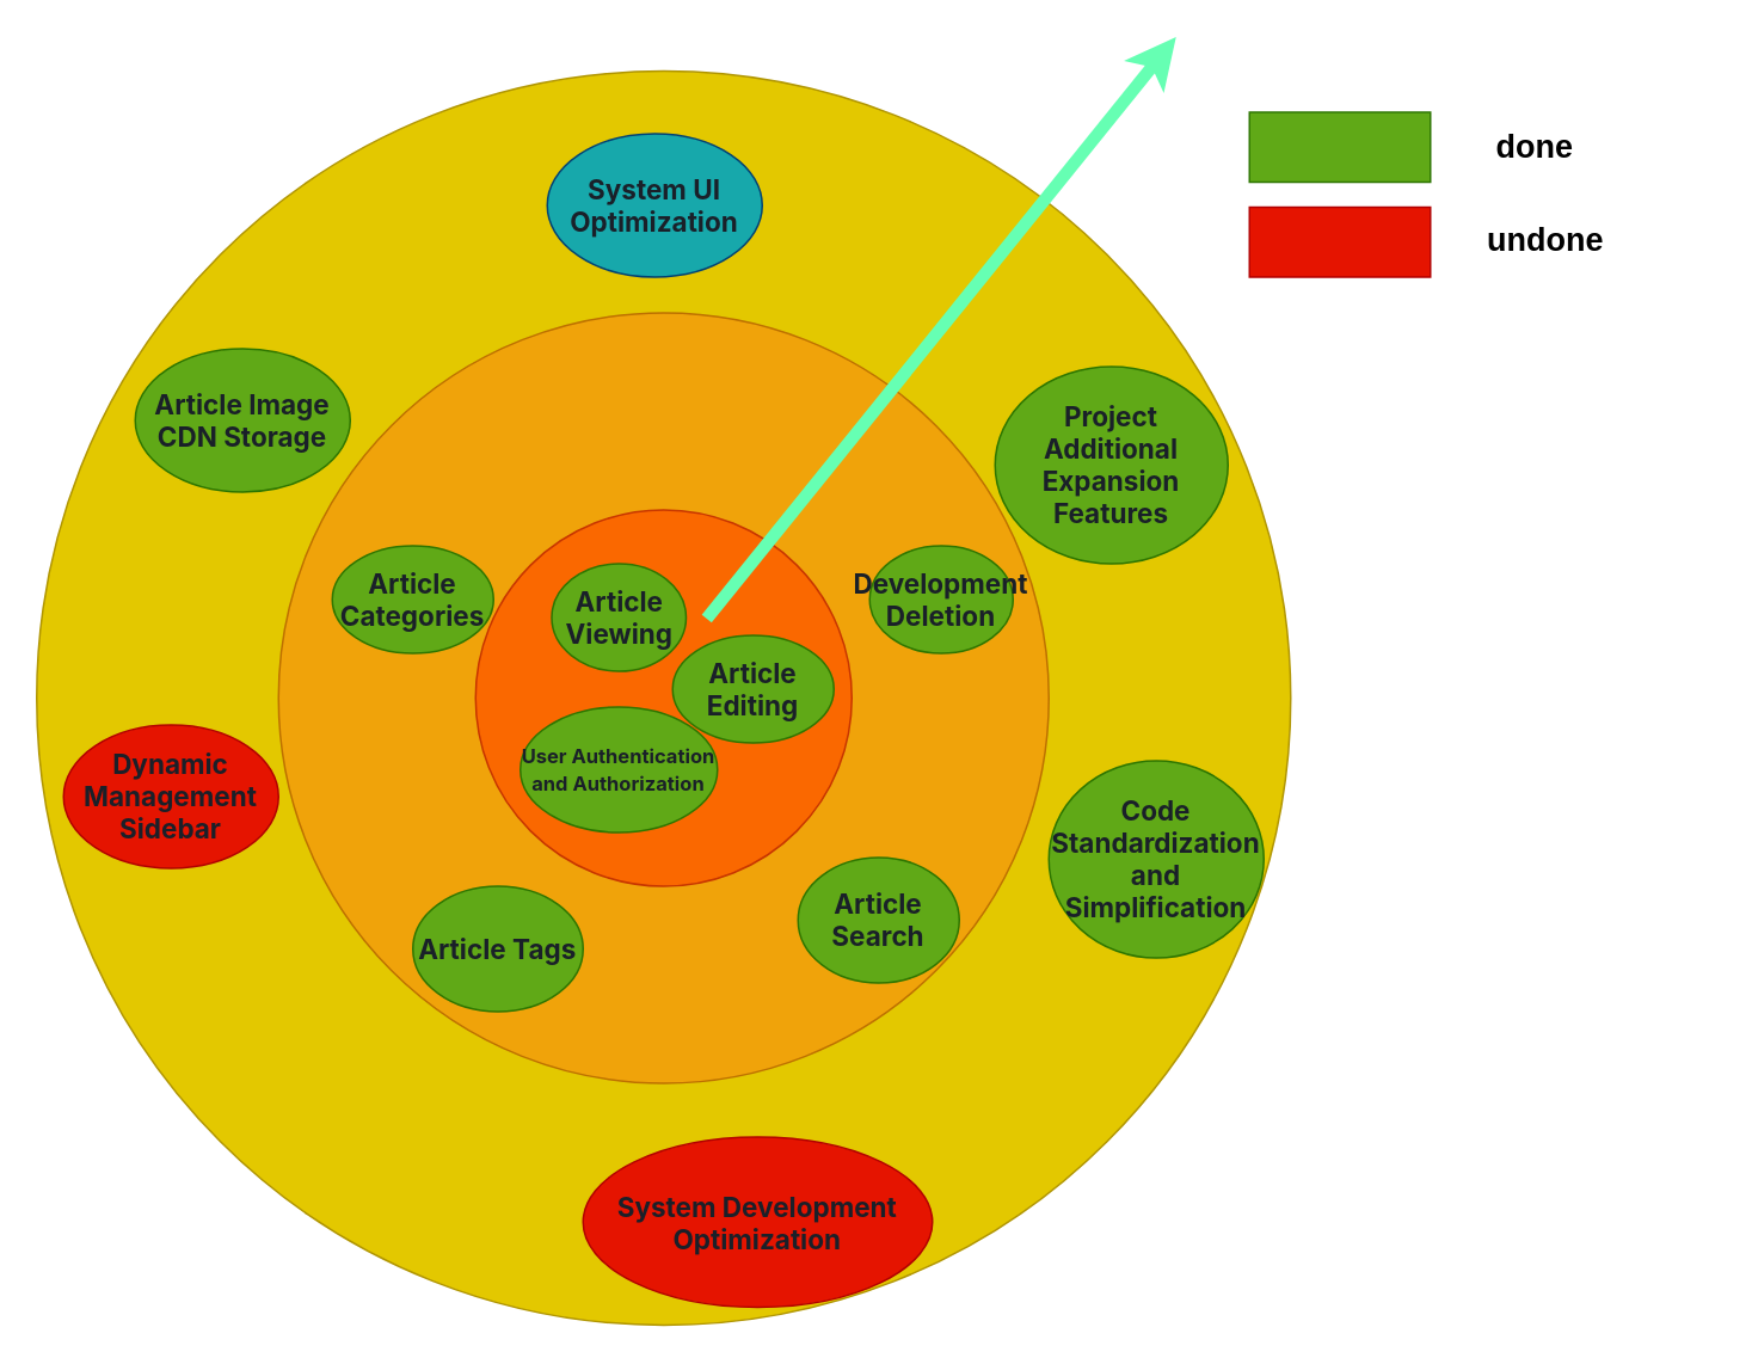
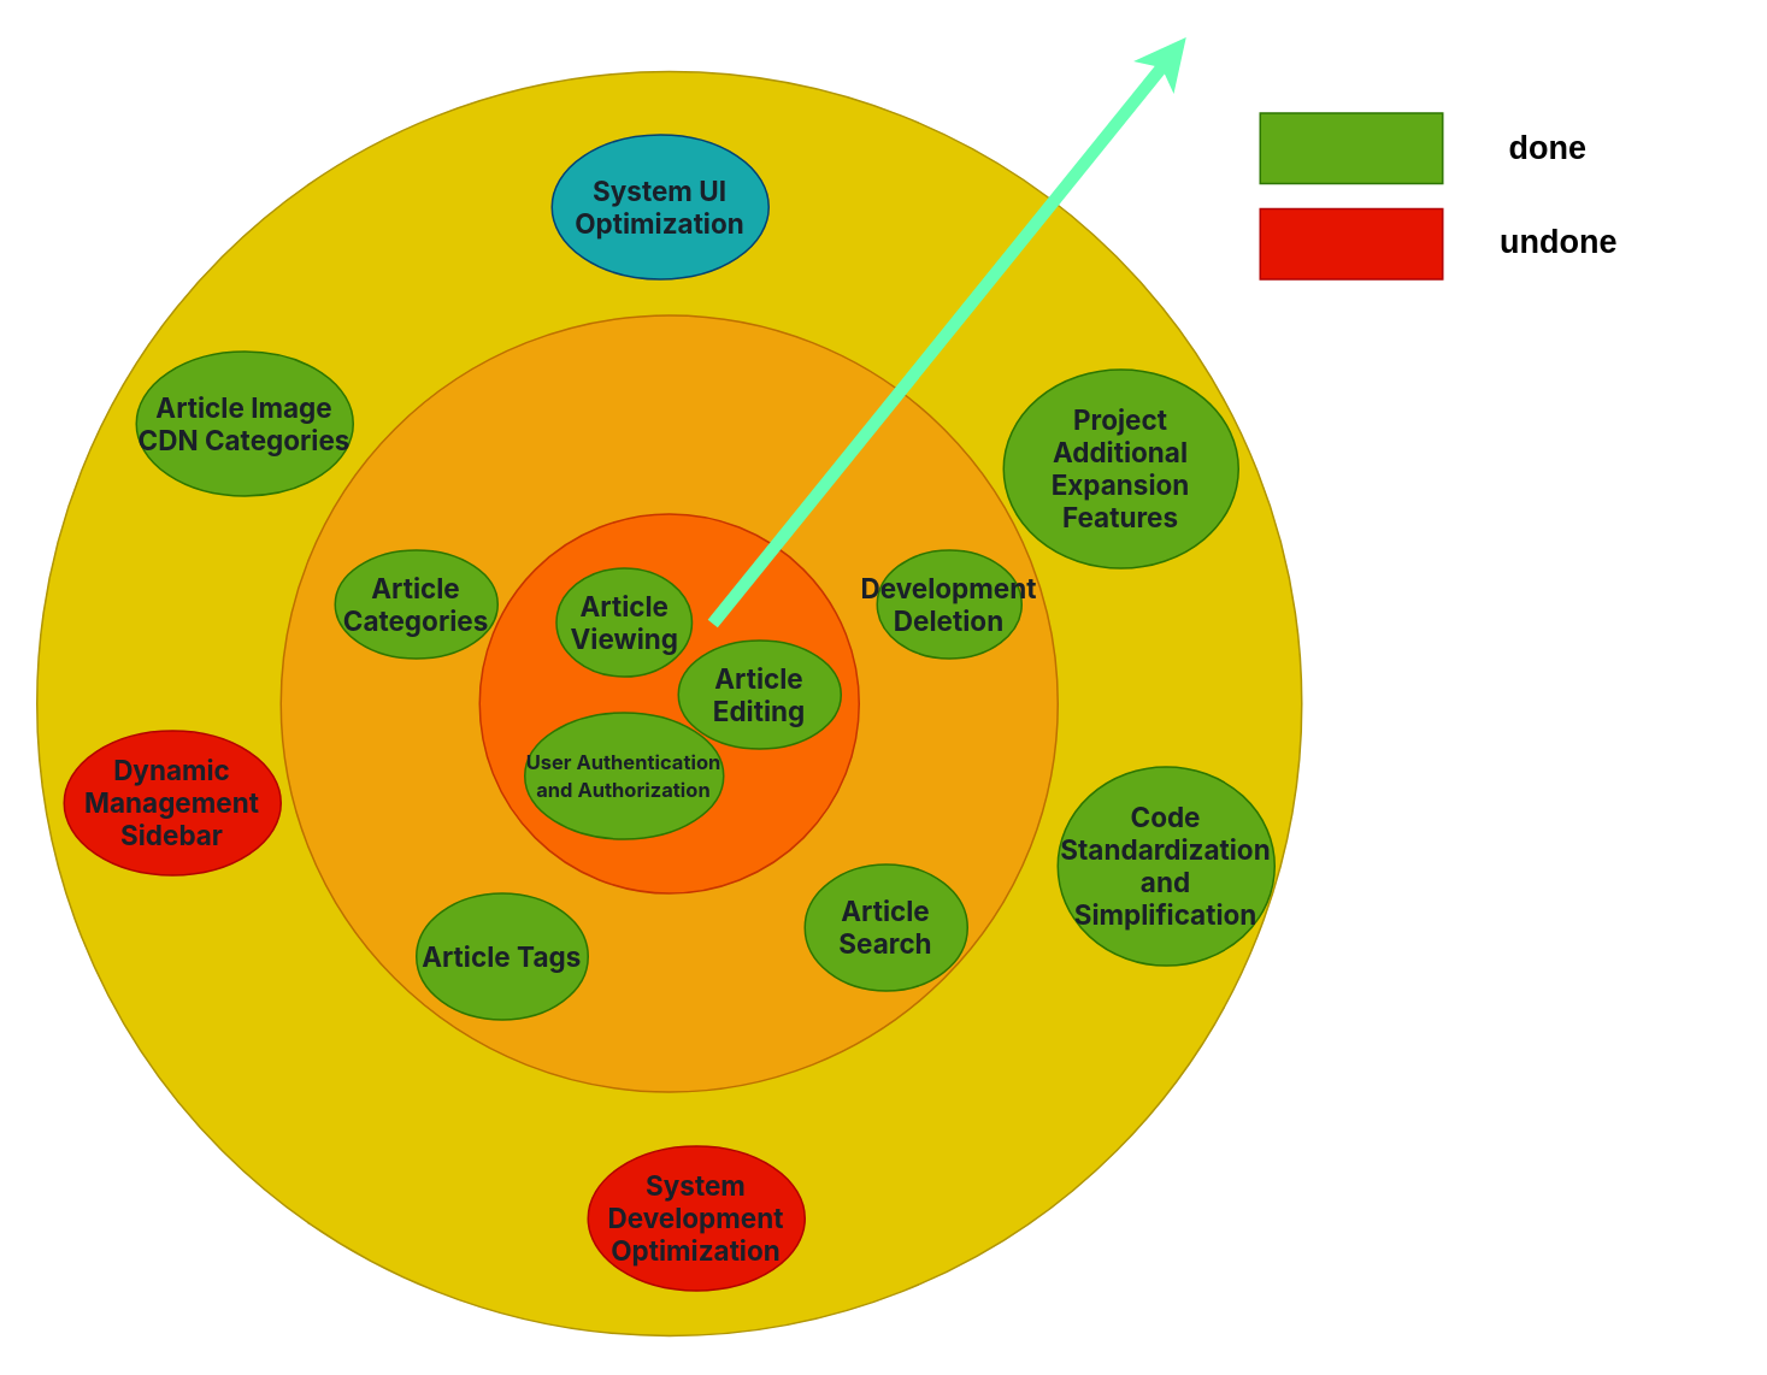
  <mxCell id="0" />
  <mxCell id="1" parent="0" />
  <mxCell id="2" value="" style="ellipse;aspect=fixed;fillColor=#e3c800;fontColor=#000000;strokeColor=#B09500;fontStyle=1" parent="1" vertex="1"><mxGeometry x="20" y="39" width="700" height="700" as="geometry" /></mxCell>
  <mxCell id="3" value="" style="ellipse;whiteSpace=wrap;html=1;aspect=fixed;fillColor=#f0a30a;fontColor=#000000;strokeColor=#BD7000;fontStyle=1" parent="1" vertex="1"><mxGeometry x="155" y="174" width="430" height="430" as="geometry" /></mxCell>
  <mxCell id="4" value="" style="ellipse;whiteSpace=wrap;html=1;aspect=fixed;fillColor=#fa6800;fontColor=#000000;strokeColor=#C73500;fontStyle=1" parent="1" vertex="1"><mxGeometry x="265" y="284" width="210" height="210" as="geometry" /></mxCell>
  <mxCell id="5" value="&lt;div style=&quot;&quot;&gt;&lt;font color=&quot;#1a2029&quot; face=&quot;-apple-system, BlinkMacSystemFont, Segoe UI, Noto Sans, Helvetica, Arial, sans-serif, Apple Color Emoji, Segoe UI Emoji&quot;&gt;&lt;span style=&quot;font-size: 15px;&quot;&gt;Article Viewing&lt;/span&gt;&lt;/font&gt;&lt;/div&gt;" style="ellipse;whiteSpace=wrap;html=1;fillColor=#60a917;fontColor=#ffffff;strokeColor=#2D7600;fontStyle=1" parent="1" vertex="1"><mxGeometry x="307.5" y="314" width="75" height="60" as="geometry" /></mxCell>
  <mxCell id="6" value="&lt;div style=&quot;&quot;&gt;&lt;span style=&quot;background-color: initial; font-size: 11px;&quot;&gt;&lt;font color=&quot;#1a2029&quot; face=&quot;-apple-system, BlinkMacSystemFont, Segoe UI, Noto Sans, Helvetica, Arial, sans-serif, Apple Color Emoji, Segoe UI Emoji&quot;&gt;User Authentication and Authorization&lt;/font&gt;&lt;/span&gt;&lt;/div&gt;" style="ellipse;whiteSpace=wrap;html=1;fillColor=#60a917;fontColor=#ffffff;strokeColor=#2D7600;align=center;fontStyle=1" parent="1" vertex="1"><mxGeometry x="290" y="394" width="110" height="70" as="geometry" /></mxCell>
  <mxCell id="7" value="&lt;div style=&quot;&quot;&gt;&lt;span style=&quot;background-color: initial; font-size: 15px;&quot;&gt;&lt;font color=&quot;#1a2029&quot; face=&quot;-apple-system, BlinkMacSystemFont, Segoe UI, Noto Sans, Helvetica, Arial, sans-serif, Apple Color Emoji, Segoe UI Emoji&quot;&gt;Article Editing&lt;/font&gt;&lt;/span&gt;&lt;/div&gt;" style="ellipse;whiteSpace=wrap;html=1;fillColor=#60a917;fontColor=#ffffff;strokeColor=#2D7600;align=center;fontStyle=1" parent="1" vertex="1"><mxGeometry x="375" y="354" width="90" height="60" as="geometry" /></mxCell>
  <mxCell id="8" value="&lt;div style=&quot;&quot;&gt;&lt;span style=&quot;background-color: initial; font-size: 15px;&quot;&gt;&lt;font color=&quot;#1a2029&quot; face=&quot;-apple-system, BlinkMacSystemFont, Segoe UI, Noto Sans, Helvetica, Arial, sans-serif, Apple Color Emoji, Segoe UI Emoji&quot;&gt;Article Categories&lt;/font&gt;&lt;/span&gt;&lt;/div&gt;" style="ellipse;whiteSpace=wrap;html=1;fillColor=#60a917;fontColor=#ffffff;strokeColor=#2D7600;align=center;fontStyle=1" parent="1" vertex="1"><mxGeometry x="185" y="304" width="90" height="60" as="geometry" /></mxCell>
  <mxCell id="9" value="&lt;div style=&quot;text-align: left;&quot;&gt;&lt;span style=&quot;background-color: initial; font-size: 15px;&quot;&gt;&lt;font color=&quot;#1a2029&quot; face=&quot;-apple-system, BlinkMacSystemFont, Segoe UI, Noto Sans, Helvetica, Arial, sans-serif, Apple Color Emoji, Segoe UI Emoji&quot;&gt;Article Tags&lt;/font&gt;&lt;/span&gt;&lt;/div&gt;" style="ellipse;whiteSpace=wrap;html=1;fillColor=#60a917;fontColor=#ffffff;strokeColor=#2D7600;fontStyle=1" parent="1" vertex="1"><mxGeometry x="230" y="494" width="95" height="70" as="geometry" /></mxCell>
  <mxCell id="10" value="&lt;div style=&quot;&quot;&gt;&lt;span style=&quot;background-color: initial; font-size: 15px;&quot;&gt;&lt;font color=&quot;#1a2029&quot; face=&quot;-apple-system, BlinkMacSystemFont, Segoe UI, Noto Sans, Helvetica, Arial, sans-serif, Apple Color Emoji, Segoe UI Emoji&quot;&gt;Article Search&lt;/font&gt;&lt;/span&gt;&lt;/div&gt;" style="ellipse;whiteSpace=wrap;html=1;fillColor=#60a917;fontColor=#ffffff;strokeColor=#2D7600;align=center;fontStyle=1" parent="1" vertex="1"><mxGeometry x="445" y="478" width="90" height="70" as="geometry" /></mxCell>
  <mxCell id="11" value="&lt;div style=&quot;&quot;&gt;&lt;span style=&quot;background-color: initial; font-size: 15px;&quot;&gt;&lt;font color=&quot;#1a2029&quot; face=&quot;-apple-system, BlinkMacSystemFont, Segoe UI, Noto Sans, Helvetica, Arial, sans-serif, Apple Color Emoji, Segoe UI Emoji&quot;&gt;Development Deletion&lt;/font&gt;&lt;/span&gt;&lt;/div&gt;" style="ellipse;whiteSpace=wrap;html=1;fillColor=#60a917;fontColor=#ffffff;strokeColor=#2D7600;align=center;fontStyle=1" parent="1" vertex="1"><mxGeometry x="485" y="304" width="80" height="60" as="geometry" /></mxCell>
  <mxCell id="12" value="&lt;div style=&quot;&quot;&gt;&lt;span style=&quot;background-color: initial; font-size: 15px;&quot;&gt;&lt;font color=&quot;#1a2029&quot; face=&quot;-apple-system, BlinkMacSystemFont, Segoe UI, Noto Sans, Helvetica, Arial, sans-serif, Apple Color Emoji, Segoe UI Emoji&quot;&gt;&lt;span&gt;System UI Optimization&lt;/span&gt;&lt;/font&gt;&lt;/span&gt;&lt;/div&gt;" style="ellipse;whiteSpace=wrap;html=1;fillColor=#17a8ab;strokeColor=#004275;fontColor=#ffffff;align=center;fontStyle=1" parent="1" vertex="1"><mxGeometry x="305" y="74" width="120" height="80" as="geometry" /></mxCell>
- <mxCell id="13" value="&lt;div style=&quot;&quot;&gt;&lt;span style=&quot;background-color: initial; font-size: 15px;&quot;&gt;&lt;font color=&quot;#1a2029&quot; face=&quot;-apple-system, BlinkMacSystemFont, Segoe UI, Noto Sans, Helvetica, Arial, sans-serif, Apple Color Emoji, Segoe UI Emoji&quot;&gt;&lt;span&gt;Article Image CDN Storage&lt;/span&gt;&lt;/font&gt;&lt;/span&gt;&lt;/div&gt;" style="ellipse;whiteSpace=wrap;html=1;fillColor=#60a917;fontColor=#ffffff;strokeColor=#2D7600;align=center;fontStyle=1" parent="1" vertex="1"><mxGeometry x="75" y="194" width="120" height="80" as="geometry" /></mxCell>
+ <mxCell id="13" value="&lt;div style=&quot;&quot;&gt;&lt;span style=&quot;background-color: initial; font-size: 15px;&quot;&gt;&lt;font color=&quot;#1a2029&quot; face=&quot;-apple-system, BlinkMacSystemFont, Segoe UI, Noto Sans, Helvetica, Arial, sans-serif, Apple Color Emoji, Segoe UI Emoji&quot;&gt;&lt;span&gt;Article Image CDN Categories&lt;/span&gt;&lt;/font&gt;&lt;/span&gt;&lt;/div&gt;" style="ellipse;whiteSpace=wrap;html=1;fillColor=#60a917;fontColor=#ffffff;strokeColor=#2D7600;align=center;fontStyle=1" parent="1" vertex="1"><mxGeometry x="75" y="194" width="120" height="80" as="geometry" /></mxCell>
  <mxCell id="14" value="&lt;div style=&quot;&quot;&gt;&lt;span style=&quot;background-color: initial; font-size: 15px;&quot;&gt;&lt;font color=&quot;#1a2029&quot; face=&quot;-apple-system, BlinkMacSystemFont, Segoe UI, Noto Sans, Helvetica, Arial, sans-serif, Apple Color Emoji, Segoe UI Emoji&quot;&gt;Dynamic Management Sidebar&lt;/font&gt;&lt;/span&gt;&lt;/div&gt;" style="ellipse;whiteSpace=wrap;html=1;fillColor=#e51400;fontColor=#ffffff;strokeColor=#B20000;align=center;fontStyle=1" parent="1" vertex="1"><mxGeometry x="35" y="404" width="120" height="80" as="geometry" /></mxCell>
- <mxCell id="15" value="&lt;div style=&quot;&quot;&gt;&lt;span style=&quot;background-color: initial; font-size: 15px;&quot;&gt;&lt;font color=&quot;#1a2029&quot; face=&quot;-apple-system, BlinkMacSystemFont, Segoe UI, Noto Sans, Helvetica, Arial, sans-serif, Apple Color Emoji, Segoe UI Emoji&quot;&gt;System Development Optimization&lt;/font&gt;&lt;/span&gt;&lt;/div&gt;" style="ellipse;whiteSpace=wrap;html=1;fillColor=#e51400;fontColor=#ffffff;strokeColor=#B20000;align=center;fontStyle=1" parent="1" vertex="1"><mxGeometry x="325" y="634" width="195" height="95" as="geometry" /></mxCell>
+ <mxCell id="15" value="&lt;div style=&quot;&quot;&gt;&lt;span style=&quot;background-color: initial; font-size: 15px;&quot;&gt;&lt;font color=&quot;#1a2029&quot; face=&quot;-apple-system, BlinkMacSystemFont, Segoe UI, Noto Sans, Helvetica, Arial, sans-serif, Apple Color Emoji, Segoe UI Emoji&quot;&gt;System Development Optimization&lt;/font&gt;&lt;/span&gt;&lt;/div&gt;" style="ellipse;whiteSpace=wrap;html=1;fillColor=#e51400;fontColor=#ffffff;strokeColor=#B20000;align=center;fontStyle=1" parent="1" vertex="1"><mxGeometry x="325" y="634" width="120" height="80" as="geometry" /></mxCell>
  <mxCell id="16" value="&lt;div style=&quot;&quot;&gt;&lt;span style=&quot;background-color: initial; font-size: 15px;&quot;&gt;&lt;font color=&quot;#1a2029&quot; face=&quot;-apple-system, BlinkMacSystemFont, Segoe UI, Noto Sans, Helvetica, Arial, sans-serif, Apple Color Emoji, Segoe UI Emoji&quot;&gt;Code Standardization and Simplification&lt;/font&gt;&lt;/span&gt;&lt;/div&gt;" style="ellipse;whiteSpace=wrap;html=1;fillColor=#60a917;fontColor=#ffffff;strokeColor=#2D7600;align=center;fontStyle=1" parent="1" vertex="1"><mxGeometry x="585" y="424" width="120" height="110" as="geometry" /></mxCell>
  <mxCell id="17" value="&lt;div style=&quot;&quot;&gt;&lt;span style=&quot;background-color: initial; font-size: 15px;&quot;&gt;&lt;font color=&quot;#1a2029&quot; face=&quot;-apple-system, BlinkMacSystemFont, Segoe UI, Noto Sans, Helvetica, Arial, sans-serif, Apple Color Emoji, Segoe UI Emoji&quot;&gt;Project Additional Expansion Features&lt;/font&gt;&lt;/span&gt;&lt;/div&gt;" style="ellipse;whiteSpace=wrap;html=1;fillColor=#60a917;fontColor=#ffffff;strokeColor=#2D7600;fontStyle=1;align=center;" parent="1" vertex="1"><mxGeometry x="555" y="204" width="130" height="110" as="geometry" /></mxCell>
  <mxCell id="18" value="" style="rounded=0;whiteSpace=wrap;html=1;fillColor=#60a917;fontColor=#ffffff;strokeColor=#2D7600;" parent="1" vertex="1"><mxGeometry x="697" y="62" width="101" height="39" as="geometry" /></mxCell>
  <mxCell id="19" value="&lt;font style=&quot;font-size: 18px;&quot;&gt;&lt;b&gt;done&lt;/b&gt;&lt;/font&gt;" style="text;whiteSpace=wrap;html=1;" parent="1" vertex="1"><mxGeometry x="832.998" y="65.002" width="57" height="36" as="geometry" /></mxCell>
  <mxCell id="20" value="&lt;font style=&quot;font-size: 18px;&quot;&gt;&lt;b&gt;undone&lt;/b&gt;&lt;/font&gt;" style="text;whiteSpace=wrap;html=1;" parent="1" vertex="1"><mxGeometry x="828" y="116.5" width="127.35" height="36" as="geometry" /></mxCell>
  <mxCell id="21" value="" style="rounded=0;whiteSpace=wrap;html=1;fillColor=#e51400;fontColor=#ffffff;strokeColor=#B20000;" parent="1" vertex="1"><mxGeometry x="697" y="115" width="101" height="39" as="geometry" /></mxCell>
  <mxCell id="22" value="" style="endArrow=classic;html=1;rounded=0;strokeWidth=7;strokeColor=#66FFB3;" edge="1" parent="1"><mxGeometry width="50" height="50" relative="1" as="geometry"><mxPoint x="394.005" y="344.655" as="sourcePoint" /><mxPoint x="656" y="20" as="targetPoint" /></mxGeometry></mxCell>
